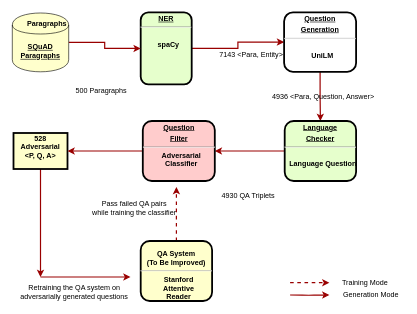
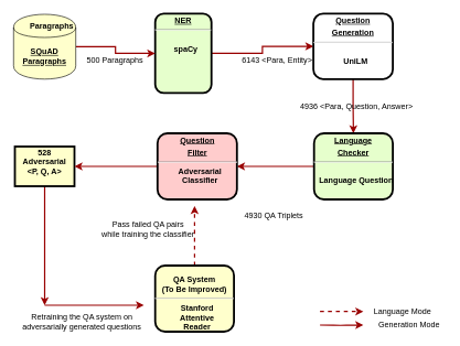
  <mxCell id="0" />
  <mxCell id="1" parent="0" />
  <mxCell id="2" style="edgeStyle=orthogonalEdgeStyle;rounded=0;orthogonalLoop=1;jettySize=auto;html=1;strokeColor=#990000;strokeWidth=2;" edge="1" parent="1" source="3"><mxGeometry relative="1" as="geometry"><mxPoint x="67" y="461" as="targetPoint" /></mxGeometry></mxCell>
  <mxCell id="3" value="528 Adversarial&#10;&lt;P, Q, A&gt;&#10;" style="whiteSpace=wrap;align=center;verticalAlign=middle;fontStyle=1;strokeWidth=3;fillColor=#FFFFCC" parent="1" vertex="1"><mxGeometry x="22" y="221" width="90" height="60" as="geometry" /></mxCell>
  <mxCell id="4" style="edgeStyle=orthogonalEdgeStyle;rounded=0;orthogonalLoop=1;jettySize=auto;html=1;entryX=0;entryY=0.5;entryDx=0;entryDy=0;strokeWidth=2;strokeColor=#990000;" parent="1" source="5" target="9" edge="1"><mxGeometry relative="1" as="geometry" /></mxCell>
  <mxCell id="5" value="&lt;p style=&quot;margin: 0px ; margin-top: 4px ; text-align: center ; text-decoration: underline&quot;&gt;&lt;strong&gt;NER&lt;br&gt;&lt;/strong&gt;&lt;/p&gt;&lt;hr&gt;&lt;p style=&quot;margin: 0px ; margin-left: 8px&quot;&gt;&lt;br&gt;&lt;/p&gt;&lt;p style=&quot;margin: 0px ; margin-left: 8px&quot;&gt;spaCy&lt;/p&gt;" style="verticalAlign=middle;align=center;overflow=fill;fontSize=12;fontFamily=Helvetica;html=1;rounded=1;fontStyle=1;strokeWidth=3;fillColor=#E6FFCC" parent="1" vertex="1"><mxGeometry x="234" y="20" width="85" height="120" as="geometry" /></mxCell>
  <mxCell id="6" style="edgeStyle=orthogonalEdgeStyle;rounded=0;orthogonalLoop=1;jettySize=auto;html=1;entryX=0;entryY=0.5;entryDx=0;entryDy=0;strokeWidth=2;strokeColor=#990000;" parent="1" source="7" target="5" edge="1"><mxGeometry relative="1" as="geometry" /></mxCell>
  <mxCell id="7" value="&lt;div&gt;&lt;u&gt;&lt;strong&gt;&lt;strong&gt;SQuAD&lt;br&gt;&lt;/strong&gt;&lt;/strong&gt;&lt;/u&gt;&lt;/div&gt;&lt;div&gt;&lt;u&gt;&lt;strong&gt;&lt;strong&gt;Paragraphs&lt;br&gt;&lt;/strong&gt;&lt;/strong&gt;&lt;/u&gt;&lt;/div&gt;&lt;div&gt;&lt;strong&gt;&lt;/strong&gt;&lt;/div&gt;" style="shape=cylinder;whiteSpace=wrap;html=1;boundedLbl=1;backgroundOutline=1;fillColor=#FFFFCC;" parent="1" vertex="1"><mxGeometry x="20" y="21" width="94" height="98" as="geometry" /></mxCell>
  <mxCell id="8" style="edgeStyle=orthogonalEdgeStyle;rounded=0;orthogonalLoop=1;jettySize=auto;html=1;strokeWidth=2;strokeColor=#990000;" parent="1" source="9" target="11" edge="1"><mxGeometry relative="1" as="geometry" /></mxCell>
  <mxCell id="9" value="&lt;p style=&quot;margin: 0px ; margin-top: 4px ; text-align: center ; text-decoration: underline&quot;&gt;&lt;strong&gt;Question&lt;/strong&gt;&lt;/p&gt;&lt;p style=&quot;margin: 0px ; margin-top: 4px ; text-align: center ; text-decoration: underline&quot;&gt;&lt;strong&gt;Generation&lt;br&gt;&lt;/strong&gt;&lt;/p&gt;&lt;hr&gt;&lt;p style=&quot;margin: 0px ; margin-left: 8px&quot;&gt;&lt;br&gt;&lt;/p&gt;&lt;p style=&quot;margin: 0px ; margin-left: 8px&quot;&gt;UniLM&lt;/p&gt;" style="verticalAlign=middle;align=center;overflow=fill;fontSize=12;fontFamily=Helvetica;html=1;rounded=1;fontStyle=1;strokeWidth=3;fillColor=#ffffff;" parent="1" vertex="1"><mxGeometry x="473" y="20" width="120" height="99" as="geometry" /></mxCell>
  <mxCell id="10" style="edgeStyle=orthogonalEdgeStyle;rounded=0;orthogonalLoop=1;jettySize=auto;html=1;strokeWidth=2;entryX=1;entryY=0.5;entryDx=0;entryDy=0;strokeColor=#990000;" parent="1" source="11" target="13" edge="1"><mxGeometry relative="1" as="geometry"><mxPoint x="363" y="316" as="targetPoint" /></mxGeometry></mxCell>
  <mxCell id="11" value="&lt;p style=&quot;margin: 0px ; margin-top: 4px ; text-align: center ; text-decoration: underline&quot;&gt;&lt;strong&gt;Language&lt;/strong&gt;&lt;/p&gt;&lt;p style=&quot;margin: 0px ; margin-top: 4px ; text-align: center ; text-decoration: underline&quot;&gt;&lt;strong&gt;Checker&lt;br&gt;&lt;/strong&gt;&lt;/p&gt;&lt;hr&gt;&lt;p style=&quot;margin: 0px ; margin-left: 8px&quot;&gt;&lt;br&gt;&lt;/p&gt;&lt;p style=&quot;margin: 0px ; margin-left: 8px&quot;&gt;Language Question&lt;br&gt;&lt;/p&gt;" style="verticalAlign=middle;align=center;overflow=fill;fontSize=12;fontFamily=Helvetica;html=1;rounded=1;fontStyle=1;strokeWidth=3;fillColor=#E6FFCC" parent="1" vertex="1"><mxGeometry x="474" y="201" width="119" height="100" as="geometry" /></mxCell>
  <mxCell id="12" style="edgeStyle=orthogonalEdgeStyle;rounded=0;orthogonalLoop=1;jettySize=auto;html=1;entryX=1;entryY=0.5;entryDx=0;entryDy=0;strokeWidth=2;strokeColor=#990000;" parent="1" source="13" target="3" edge="1"><mxGeometry relative="1" as="geometry" /></mxCell>
  <mxCell id="13" value="&lt;p style=&quot;margin: 0px ; margin-top: 4px ; text-align: center ; text-decoration: underline&quot;&gt;&lt;strong&gt;Question&lt;br&gt;&lt;/strong&gt;&lt;/p&gt;&lt;p style=&quot;margin: 0px ; margin-top: 4px ; text-align: center ; text-decoration: underline&quot;&gt;&lt;strong&gt;Filter&lt;br&gt;&lt;/strong&gt;&lt;/p&gt;&lt;hr&gt;&lt;p style=&quot;margin: 0px ; margin-left: 8px&quot;&gt;Adversarial &lt;br&gt;&lt;/p&gt;&lt;p style=&quot;margin: 0px ; margin-left: 8px&quot;&gt;Classifier&lt;br&gt;&lt;/p&gt;" style="verticalAlign=middle;align=center;overflow=fill;fontSize=12;fontFamily=Helvetica;html=1;rounded=1;fontStyle=1;strokeWidth=3;fillColor=#FFCCCC;" parent="1" vertex="1"><mxGeometry x="237.5" y="201" width="120" height="100" as="geometry" /></mxCell>
  <mxCell id="14" value="&lt;b&gt;Paragraphs&lt;/b&gt;" style="text;html=1;" parent="1" vertex="1"><mxGeometry x="43" y="25" width="80" height="30" as="geometry" /></mxCell>
- <mxCell id="15" value="500 Paragraphs" style="text;html=1;align=center;verticalAlign=middle;resizable=0;points=[];;autosize=1;" parent="1" vertex="1"><mxGeometry x="118" y="141" width="100" height="20" as="geometry" /></mxCell>
- <mxCell id="16" value="7143 &amp;lt;Para, Entity&amp;gt;" style="text;html=1;align=center;verticalAlign=middle;resizable=0;points=[];;autosize=1;" parent="1" vertex="1"><mxGeometry x="357.5" y="81" width="120" height="20" as="geometry" /></mxCell>
+ <mxCell id="15" value="500 Paragraphs" style="text;html=1;align=center;verticalAlign=middle;resizable=0;points=[];;autosize=1;" parent="1" vertex="1"><mxGeometry x="123" y="81" width="100" height="20" as="geometry" /></mxCell>
+ <mxCell id="16" value="6143 &amp;lt;Para, Entity&amp;gt;" style="text;html=1;align=center;verticalAlign=middle;resizable=0;points=[];;autosize=1;" parent="1" vertex="1"><mxGeometry x="357.5" y="81" width="120" height="20" as="geometry" /></mxCell>
  <mxCell id="17" value="4936 &amp;lt;Para, Question, Answer&amp;gt;" style="text;html=1;align=center;verticalAlign=middle;resizable=0;points=[];;autosize=1;" parent="1" vertex="1"><mxGeometry x="443" y="151" width="190" height="20" as="geometry" /></mxCell>
  <mxCell id="18" value="4930 QA Triplets" style="text;html=1;align=center;verticalAlign=middle;resizable=0;points=[];;autosize=1;" parent="1" vertex="1"><mxGeometry x="357.5" y="316" width="110" height="20" as="geometry" /></mxCell>
  <mxCell id="19" style="edgeStyle=orthogonalEdgeStyle;rounded=0;orthogonalLoop=1;jettySize=auto;html=1;strokeColor=#990000;strokeWidth=2;dashed=1;" edge="1" parent="1" source="20"><mxGeometry relative="1" as="geometry"><mxPoint x="293.5" y="311" as="targetPoint" /></mxGeometry></mxCell>
  <mxCell id="20" value="&lt;div&gt;&lt;strong&gt;&lt;br&gt;&lt;/strong&gt;&lt;/div&gt;&lt;div&gt;&lt;strong&gt;QA System &lt;br&gt;&lt;/strong&gt;&lt;/div&gt;&lt;div&gt;&lt;strong&gt;(To Be Improved)&lt;br&gt;&lt;/strong&gt;&lt;/div&gt;&lt;div&gt;&lt;strong&gt;&lt;/strong&gt;&lt;/div&gt;&lt;hr&gt;&lt;p style=&quot;margin: 0px ; margin-left: 8px&quot;&gt;Stanford &lt;br&gt;&lt;/p&gt;&lt;p style=&quot;margin: 0px ; margin-left: 8px&quot;&gt;Attentive&lt;/p&gt;&lt;p style=&quot;margin: 0px ; margin-left: 8px&quot;&gt;Reader&lt;br&gt;&lt;/p&gt;" style="verticalAlign=middle;align=center;overflow=fill;fontSize=12;fontFamily=Helvetica;html=1;rounded=1;fontStyle=1;strokeWidth=3;fillColor=#FFFFCC;" vertex="1" parent="1"><mxGeometry x="234" y="401" width="119" height="100" as="geometry" /></mxCell>
  <mxCell id="21" value="&lt;div&gt;Pass failed QA pairs&lt;/div&gt;&lt;div&gt;while training the classifier&lt;br&gt;&lt;/div&gt;" style="text;html=1;align=center;verticalAlign=middle;resizable=0;points=[];;autosize=1;strokeWidth=2;" vertex="1" parent="1"><mxGeometry x="143" y="331" width="160" height="30" as="geometry" /></mxCell>
  <mxCell id="22" value="&lt;div&gt;Retraining the QA system on &lt;br&gt;&lt;/div&gt;&lt;div&gt;adversarially generated questions&lt;br&gt;&lt;/div&gt;" style="text;html=1;align=center;verticalAlign=middle;resizable=0;points=[];;autosize=1;strokeWidth=2;" vertex="1" parent="1"><mxGeometry x="28" y="471" width="190" height="30" as="geometry" /></mxCell>
  <mxCell id="23" value="" style="endArrow=classic;html=1;strokeColor=#990000;strokeWidth=2;" edge="1" parent="1"><mxGeometry width="50" height="50" relative="1" as="geometry"><mxPoint x="67" y="461" as="sourcePoint" /><mxPoint x="217" y="461" as="targetPoint" /></mxGeometry></mxCell>
  <mxCell id="24" value="" style="endArrow=classic;html=1;dashed=1;strokeColor=#990000;strokeWidth=2;" edge="1" parent="1"><mxGeometry width="50" height="50" relative="1" as="geometry"><mxPoint x="483" y="470.5" as="sourcePoint" /><mxPoint x="548.5" y="470.5" as="targetPoint" /></mxGeometry></mxCell>
  <mxCell id="25" value="" style="endArrow=classic;html=1;strokeColor=#990000;strokeWidth=2;" edge="1" parent="1"><mxGeometry width="50" height="50" relative="1" as="geometry"><mxPoint x="483" y="491" as="sourcePoint" /><mxPoint x="548.5" y="491" as="targetPoint" /><Array as="points"><mxPoint x="513" y="491.5" /></Array></mxGeometry></mxCell>
- <mxCell id="26" value="Training Mode" style="text;html=1;strokeColor=none;fillColor=none;align=center;verticalAlign=middle;whiteSpace=wrap;rounded=0;" vertex="1" parent="1"><mxGeometry x="563" y="461" width="90" height="20" as="geometry" /></mxCell>
+ <mxCell id="26" value="Language Mode" style="text;html=1;strokeColor=none;fillColor=none;align=center;verticalAlign=middle;whiteSpace=wrap;rounded=0;" vertex="1" parent="1"><mxGeometry x="563" y="461" width="90" height="20" as="geometry" /></mxCell>
  <mxCell id="27" value="Generation Mode" style="text;html=1;strokeColor=none;fillColor=none;align=center;verticalAlign=middle;whiteSpace=wrap;rounded=0;" vertex="1" parent="1"><mxGeometry x="563" y="481" width="110" height="20" as="geometry" /></mxCell>
